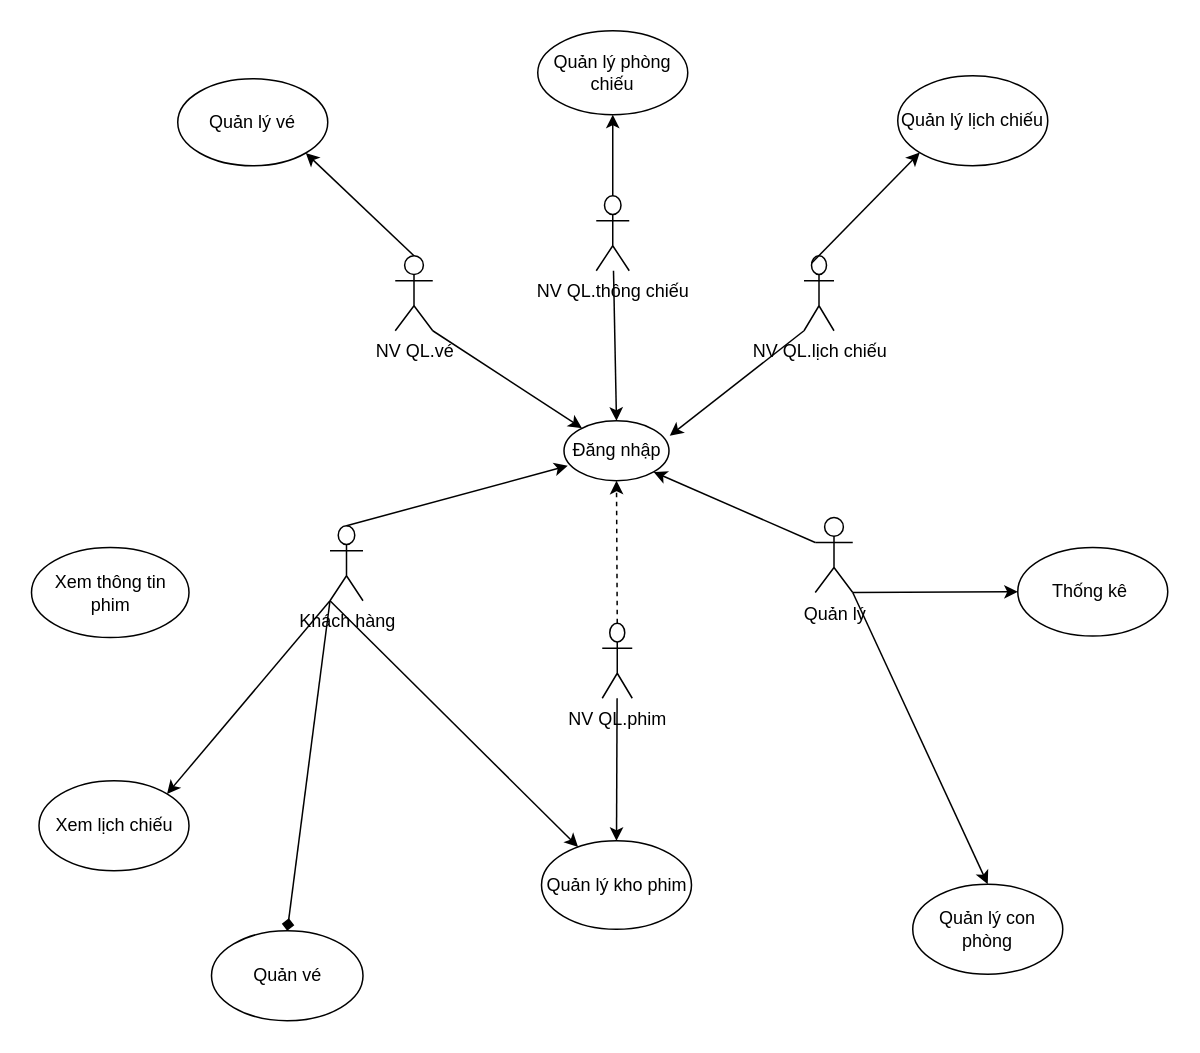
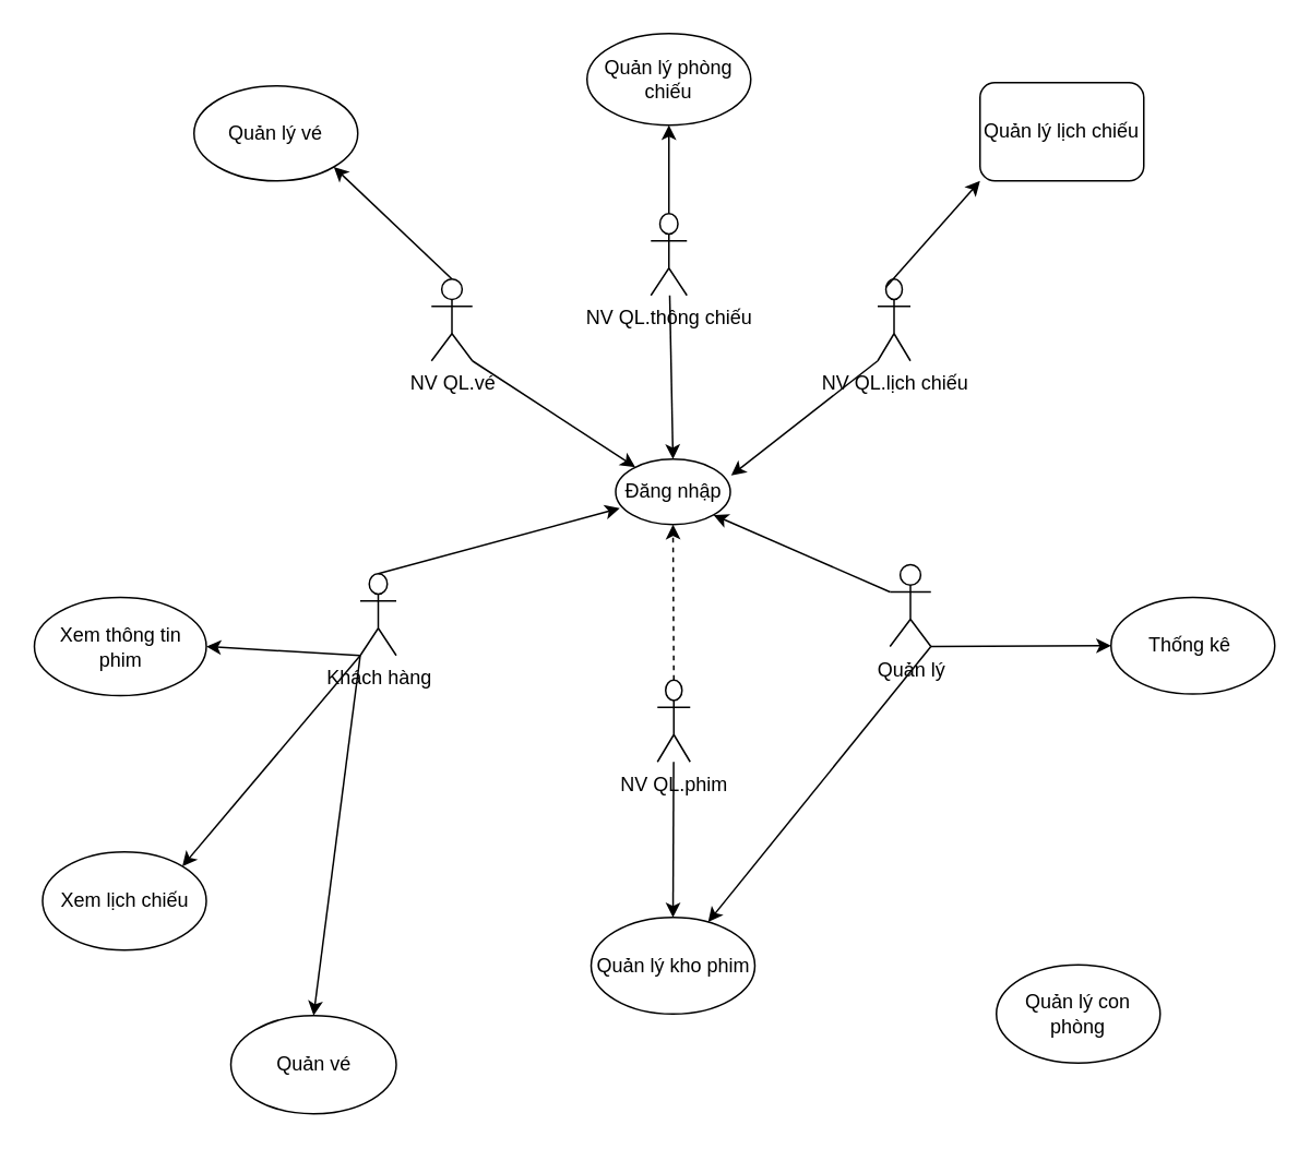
  <mxCell id="0" />
  <mxCell id="1" parent="0" />
  <mxCell id="2" value="Đăng nhập" style="ellipse;whiteSpace=wrap;html=1;" parent="1" vertex="1"><mxGeometry x="375.5" y="280" width="70" height="40" as="geometry" /></mxCell>
  <mxCell id="3" value="NV QL.vé" style="shape=umlActor;verticalLabelPosition=bottom;labelBackgroundColor=#ffffff;verticalAlign=top;html=1;outlineConnect=0;" parent="1" vertex="1"><mxGeometry x="263" y="170" width="25" height="50" as="geometry" /></mxCell>
  <mxCell id="4" value="NV QL.thông chiếu" style="shape=umlActor;verticalLabelPosition=bottom;labelBackgroundColor=#ffffff;verticalAlign=top;html=1;outlineConnect=0;" parent="1" vertex="1"><mxGeometry x="397" y="130" width="22" height="50" as="geometry" /></mxCell>
  <mxCell id="5" value="NV QL.lịch chiếu" style="shape=umlActor;verticalLabelPosition=bottom;labelBackgroundColor=#ffffff;verticalAlign=top;html=1;outlineConnect=0;" parent="1" vertex="1"><mxGeometry x="535.5" y="170" width="20" height="50" as="geometry" /></mxCell>
  <mxCell id="6" value="NV QL.phim" style="shape=umlActor;verticalLabelPosition=bottom;labelBackgroundColor=#ffffff;verticalAlign=top;html=1;outlineConnect=0;" parent="1" vertex="1"><mxGeometry x="401" y="415" width="20" height="50" as="geometry" /></mxCell>
  <mxCell id="7" value="Quản lý" style="shape=umlActor;verticalLabelPosition=bottom;labelBackgroundColor=#ffffff;verticalAlign=top;html=1;outlineConnect=0;" parent="1" vertex="1"><mxGeometry x="543" y="344.5" width="25" height="50" as="geometry" /></mxCell>
  <mxCell id="8" value="Khách hàng" style="shape=umlActor;verticalLabelPosition=bottom;labelBackgroundColor=#ffffff;verticalAlign=top;html=1;outlineConnect=0;" parent="1" vertex="1"><mxGeometry x="219.5" y="350" width="22" height="50" as="geometry" /></mxCell>
  <mxCell id="9" value="" style="endArrow=classic;html=1;exitX=1;exitY=1;exitDx=0;exitDy=0;exitPerimeter=0;" parent="1" source="3" target="2" edge="1"><mxGeometry width="50" height="50" relative="1" as="geometry"><mxPoint x="228" y="490" as="sourcePoint" /><mxPoint x="278" y="440" as="targetPoint" /></mxGeometry></mxCell>
  <mxCell id="10" value="" style="endArrow=classic;html=1;entryX=0.5;entryY=0;entryDx=0;entryDy=0;" parent="1" source="4" target="2" edge="1"><mxGeometry width="50" height="50" relative="1" as="geometry"><mxPoint x="228" y="490" as="sourcePoint" /><mxPoint x="278" y="440" as="targetPoint" /></mxGeometry></mxCell>
  <mxCell id="11" value="" style="endArrow=classic;html=1;exitX=0;exitY=1;exitDx=0;exitDy=0;exitPerimeter=0;entryX=1.007;entryY=0.25;entryDx=0;entryDy=0;entryPerimeter=0;" parent="1" source="5" target="2" edge="1"><mxGeometry width="50" height="50" relative="1" as="geometry"><mxPoint x="228" y="490" as="sourcePoint" /><mxPoint x="278" y="440" as="targetPoint" /></mxGeometry></mxCell>
  <mxCell id="12" value="" style="endArrow=classic;html=1;exitX=0.5;exitY=0;exitDx=0;exitDy=0;exitPerimeter=0;entryX=0.5;entryY=1;entryDx=0;entryDy=0;dashed=1;" parent="1" source="6" target="2" edge="1"><mxGeometry width="50" height="50" relative="1" as="geometry"><mxPoint x="228" y="490" as="sourcePoint" /><mxPoint x="278" y="440" as="targetPoint" /></mxGeometry></mxCell>
  <mxCell id="13" value="" style="endArrow=classic;html=1;exitX=0.5;exitY=0;exitDx=0;exitDy=0;exitPerimeter=0;entryX=0.036;entryY=0.75;entryDx=0;entryDy=0;entryPerimeter=0;" parent="1" source="8" target="2" edge="1"><mxGeometry width="50" height="50" relative="1" as="geometry"><mxPoint x="228" y="490" as="sourcePoint" /><mxPoint x="278" y="440" as="targetPoint" /></mxGeometry></mxCell>
  <mxCell id="14" value="" style="endArrow=classic;html=1;exitX=0;exitY=0.333;exitDx=0;exitDy=0;exitPerimeter=0;entryX=1;entryY=1;entryDx=0;entryDy=0;" parent="1" source="7" target="2" edge="1"><mxGeometry width="50" height="50" relative="1" as="geometry"><mxPoint x="228" y="490" as="sourcePoint" /><mxPoint x="278" y="440" as="targetPoint" /></mxGeometry></mxCell>
  <mxCell id="15" value="Quản lý vé" style="ellipse;whiteSpace=wrap;html=1;" parent="1" vertex="1"><mxGeometry x="118" y="52" width="100" height="58" as="geometry" /></mxCell>
  <mxCell id="16" value="Quản lý phòng chiếu" style="ellipse;whiteSpace=wrap;html=1;" parent="1" vertex="1"><mxGeometry x="358" y="20" width="100" height="56" as="geometry" /></mxCell>
- <mxCell id="17" value="Quản lý lịch chiếu" style="ellipse;whiteSpace=wrap;html=1;" parent="1" vertex="1"><mxGeometry x="598" y="50" width="100" height="60" as="geometry" /></mxCell>
+ <mxCell id="17" value="Quản lý lịch chiếu" style="whiteSpace=wrap;html=1;rounded=1;" parent="1" vertex="1"><mxGeometry x="598" y="50" width="100" height="60" as="geometry" /></mxCell>
  <mxCell id="18" value="Quản lý kho phim" style="ellipse;whiteSpace=wrap;html=1;" parent="1" vertex="1"><mxGeometry x="360.5" y="560" width="100" height="59" as="geometry" /></mxCell>
  <mxCell id="19" value="Xem thông tin phim" style="ellipse;whiteSpace=wrap;html=1;" parent="1" vertex="1"><mxGeometry x="20.5" y="364.5" width="105" height="60" as="geometry" /></mxCell>
  <mxCell id="20" value="Xem lịch chiếu" style="ellipse;whiteSpace=wrap;html=1;" parent="1" vertex="1"><mxGeometry x="25.5" y="520" width="100" height="60" as="geometry" /></mxCell>
  <mxCell id="21" value="Quản vé" style="ellipse;whiteSpace=wrap;html=1;" parent="1" vertex="1"><mxGeometry x="140.5" y="620" width="101" height="60" as="geometry" /></mxCell>
  <mxCell id="22" value="Thống kê&amp;nbsp;" style="ellipse;whiteSpace=wrap;html=1;" parent="1" vertex="1"><mxGeometry x="678" y="364.5" width="100" height="59" as="geometry" /></mxCell>
  <mxCell id="23" value="" style="endArrow=classic;html=1;exitX=0.5;exitY=0;exitDx=0;exitDy=0;exitPerimeter=0;entryX=1;entryY=1;entryDx=0;entryDy=0;" parent="1" source="3" target="15" edge="1"><mxGeometry width="50" height="50" relative="1" as="geometry"><mxPoint x="128" y="220" as="sourcePoint" /><mxPoint x="178" y="170" as="targetPoint" /></mxGeometry></mxCell>
  <mxCell id="24" value="" style="endArrow=classic;html=1;exitX=0.5;exitY=0;exitDx=0;exitDy=0;exitPerimeter=0;entryX=0.5;entryY=1;entryDx=0;entryDy=0;" parent="1" source="4" target="16" edge="1"><mxGeometry width="50" height="50" relative="1" as="geometry"><mxPoint x="128" y="240" as="sourcePoint" /><mxPoint x="178" y="190" as="targetPoint" /></mxGeometry></mxCell>
  <mxCell id="25" value="" style="endArrow=classic;html=1;entryX=0;entryY=1;entryDx=0;entryDy=0;exitX=0.25;exitY=0.1;exitDx=0;exitDy=0;exitPerimeter=0;" parent="1" source="5" target="17" edge="1"><mxGeometry width="50" height="50" relative="1" as="geometry"><mxPoint x="598" y="130" as="sourcePoint" /><mxPoint x="648" y="80" as="targetPoint" /></mxGeometry></mxCell>
  <mxCell id="26" value="" style="endArrow=classic;html=1;" parent="1" source="6" target="18" edge="1"><mxGeometry width="50" height="50" relative="1" as="geometry"><mxPoint x="158" y="360" as="sourcePoint" /><mxPoint x="208" y="310" as="targetPoint" /></mxGeometry></mxCell>
  <mxCell id="27" value="" style="endArrow=classic;html=1;exitX=1;exitY=1;exitDx=0;exitDy=0;exitPerimeter=0;entryX=0;entryY=0.5;entryDx=0;entryDy=0;" parent="1" source="7" target="22" edge="1"><mxGeometry width="50" height="50" relative="1" as="geometry"><mxPoint x="598" y="360" as="sourcePoint" /><mxPoint x="648" y="310" as="targetPoint" /></mxGeometry></mxCell>
- <mxCell id="28" value="" style="endArrow=classic;html=1;exitX=1;exitY=1;exitDx=0;exitDy=0;exitPerimeter=0;entryX=0.5;entryY=0;entryDx=0;entryDy=0;" parent="1" source="7" target="32" edge="1"><mxGeometry width="50" height="50" relative="1" as="geometry"><mxPoint x="538" y="510" as="sourcePoint" /><mxPoint x="613" y="549" as="targetPoint" /></mxGeometry></mxCell>
- <mxCell id="29" value="" style="endArrow=diamond;html=1;exitX=0;exitY=1;exitDx=0;exitDy=0;exitPerimeter=0;entryX=0.5;entryY=0;entryDx=0;entryDy=0;" parent="1" source="8" target="21" edge="1"><mxGeometry width="50" height="50" relative="1" as="geometry"><mxPoint x="298" y="590" as="sourcePoint" /><mxPoint x="348" y="540" as="targetPoint" /></mxGeometry></mxCell>
+ <mxCell id="28" value="" style="endArrow=classic;html=1;exitX=1;exitY=1;exitDx=0;exitDy=0;exitPerimeter=0;" parent="1" source="7" target="18" edge="1"><mxGeometry width="50" height="50" relative="1" as="geometry"><mxPoint x="538" y="510" as="sourcePoint" /><mxPoint x="613" y="549" as="targetPoint" /></mxGeometry></mxCell>
+ <mxCell id="29" value="" style="endArrow=classic;html=1;exitX=0;exitY=1;exitDx=0;exitDy=0;exitPerimeter=0;entryX=0.5;entryY=0;entryDx=0;entryDy=0;" parent="1" source="8" target="21" edge="1"><mxGeometry width="50" height="50" relative="1" as="geometry"><mxPoint x="298" y="590" as="sourcePoint" /><mxPoint x="348" y="540" as="targetPoint" /></mxGeometry></mxCell>
  <mxCell id="30" value="" style="endArrow=classic;html=1;exitX=0;exitY=1;exitDx=0;exitDy=0;exitPerimeter=0;entryX=1;entryY=0;entryDx=0;entryDy=0;" parent="1" source="8" target="20" edge="1"><mxGeometry width="50" height="50" relative="1" as="geometry"><mxPoint x="268" y="570" as="sourcePoint" /><mxPoint x="318" y="520" as="targetPoint" /></mxGeometry></mxCell>
- <mxCell id="31" value="" style="endArrow=classic;html=1;exitX=0;exitY=1;exitDx=0;exitDy=0;exitPerimeter=0;" parent="1" source="8" target="18" edge="1"><mxGeometry width="50" height="50" relative="1" as="geometry"><mxPoint x="248" y="510" as="sourcePoint" /><mxPoint x="298" y="460" as="targetPoint" /></mxGeometry></mxCell>
+ <mxCell id="31" value="" style="endArrow=classic;html=1;exitX=0;exitY=1;exitDx=0;exitDy=0;exitPerimeter=0;entryX=1;entryY=0.5;entryDx=0;entryDy=0;" parent="1" source="8" target="19" edge="1"><mxGeometry width="50" height="50" relative="1" as="geometry"><mxPoint x="248" y="510" as="sourcePoint" /><mxPoint x="298" y="460" as="targetPoint" /></mxGeometry></mxCell>
  <mxCell id="32" value="&lt;font style=&quot;vertical-align: inherit&quot;&gt;&lt;font style=&quot;vertical-align: inherit&quot;&gt;Quản lý con phòng&lt;/font&gt;&lt;/font&gt;" style="ellipse;whiteSpace=wrap;html=1;" vertex="1" parent="1"><mxGeometry x="608" y="589" width="100" height="60" as="geometry" /></mxCell>
